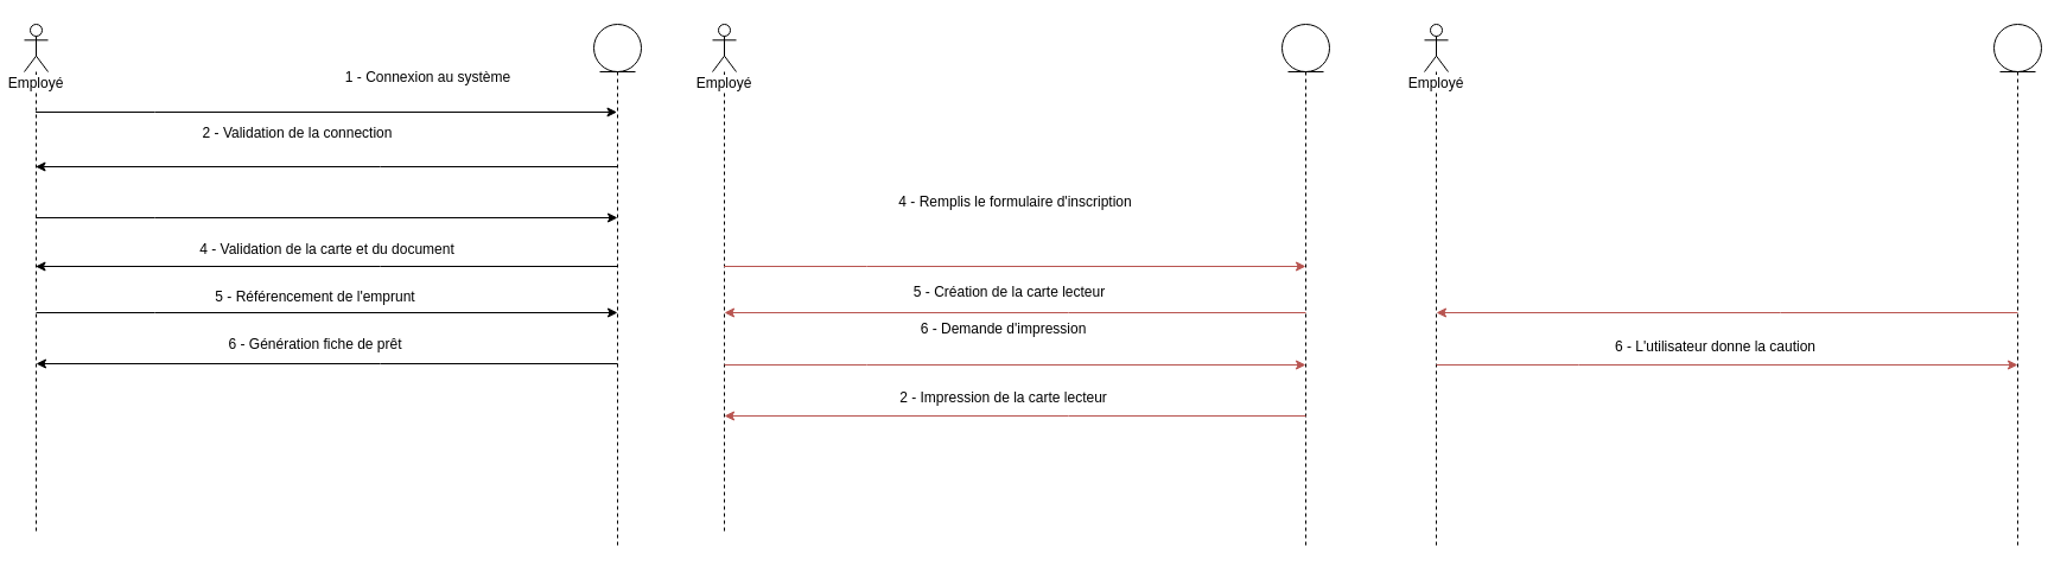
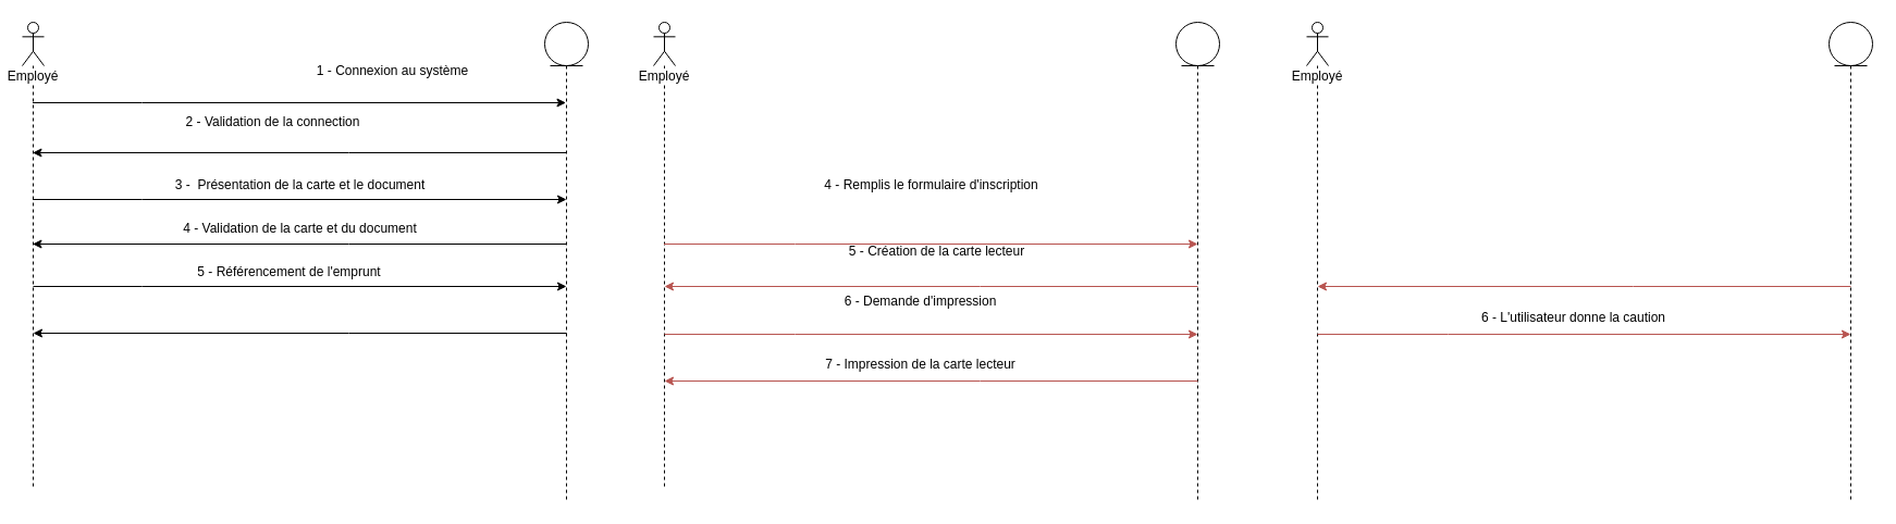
  <mxCell id="0" />
  <mxCell id="1" parent="0" />
  <mxCell id="2" value="" style="edgeStyle=orthogonalEdgeStyle;rounded=0;orthogonalLoop=1;jettySize=auto;html=1;" parent="1" source="3" edge="1"><mxGeometry relative="1" as="geometry"><mxPoint x="89.5" y="94" as="sourcePoint" /><mxPoint x="519.5" y="94" as="targetPoint" /><Array as="points"><mxPoint x="130" y="94" /><mxPoint x="130" y="94" /></Array></mxGeometry></mxCell>
  <mxCell id="3" value="Employé" style="shape=umlLifeline;participant=umlActor;perimeter=lifelinePerimeter;whiteSpace=wrap;html=1;container=1;collapsible=0;recursiveResize=0;verticalAlign=top;spacingTop=36;labelBackgroundColor=#ffffff;outlineConnect=0;" parent="1" vertex="1"><mxGeometry x="20" y="20" width="20" height="430" as="geometry" /></mxCell>
  <mxCell id="4" value="" style="edgeStyle=orthogonalEdgeStyle;rounded=0;orthogonalLoop=1;jettySize=auto;html=1;" parent="1" source="5" target="3" edge="1"><mxGeometry relative="1" as="geometry"><mxPoint x="339.5" y="170" as="targetPoint" /><Array as="points"><mxPoint x="320" y="140" /><mxPoint x="320" y="140" /></Array></mxGeometry></mxCell>
  <mxCell id="5" value="" style="shape=umlLifeline;participant=umlEntity;perimeter=lifelinePerimeter;whiteSpace=wrap;html=1;container=1;collapsible=0;recursiveResize=0;verticalAlign=top;spacingTop=36;labelBackgroundColor=#ffffff;outlineConnect=0;" parent="1" vertex="1"><mxGeometry x="500" y="20" width="40" height="440" as="geometry" /></mxCell>
  <mxCell id="6" value="1 - Connexion au système" style="text;html=1;align=center;verticalAlign=middle;resizable=0;points=[];autosize=1;" parent="1" vertex="1"><mxGeometry x="285" y="55" width="150" height="20" as="geometry" /></mxCell>
  <mxCell id="7" value="2 - Validation de la connection" style="text;html=1;align=center;verticalAlign=middle;resizable=0;points=[];autosize=1;" parent="1" vertex="1"><mxGeometry x="160" y="102" width="180" height="20" as="geometry" /></mxCell>
  <mxCell id="8" value="" style="edgeStyle=orthogonalEdgeStyle;rounded=0;orthogonalLoop=1;jettySize=auto;html=1;" parent="1" edge="1"><mxGeometry relative="1" as="geometry"><mxPoint x="29.5" y="183" as="sourcePoint" /><mxPoint x="520" y="183" as="targetPoint" /><Array as="points"><mxPoint x="130" y="183" /><mxPoint x="130" y="183" /></Array></mxGeometry></mxCell>
+ <mxCell id="9" value="3 -&amp;nbsp; Présentation de la carte et le document" style="text;html=1;align=center;verticalAlign=middle;resizable=0;points=[];autosize=1;" parent="1" vertex="1"><mxGeometry x="155" y="160" width="240" height="20" as="geometry" /></mxCell>
  <mxCell id="10" value="" style="edgeStyle=orthogonalEdgeStyle;rounded=0;orthogonalLoop=1;jettySize=auto;html=1;" parent="1" edge="1"><mxGeometry relative="1" as="geometry"><mxPoint x="29.5" y="224" as="targetPoint" /><Array as="points"><mxPoint x="320" y="224" /><mxPoint x="320" y="224" /></Array><mxPoint x="519.5" y="224" as="sourcePoint" /></mxGeometry></mxCell>
  <mxCell id="11" value="4 - Validation de la carte et du document" style="text;html=1;align=center;verticalAlign=middle;resizable=0;points=[];autosize=1;" parent="1" vertex="1"><mxGeometry x="160" y="200" width="230" height="20" as="geometry" /></mxCell>
  <mxCell id="12" value="" style="edgeStyle=orthogonalEdgeStyle;rounded=0;orthogonalLoop=1;jettySize=auto;html=1;" parent="1" edge="1"><mxGeometry relative="1" as="geometry"><mxPoint x="30" y="263" as="sourcePoint" /><mxPoint x="520" y="263" as="targetPoint" /><Array as="points"><mxPoint x="130" y="263" /><mxPoint x="130" y="263" /></Array></mxGeometry></mxCell>
  <mxCell id="13" value="5 - Référencement de l'emprunt" style="text;html=1;align=center;verticalAlign=middle;resizable=0;points=[];autosize=1;" parent="1" vertex="1"><mxGeometry x="175" y="240" width="180" height="20" as="geometry" /></mxCell>
  <mxCell id="14" value="" style="edgeStyle=orthogonalEdgeStyle;rounded=0;orthogonalLoop=1;jettySize=auto;html=1;" parent="1" edge="1"><mxGeometry relative="1" as="geometry"><mxPoint x="30" y="306" as="targetPoint" /><Array as="points"><mxPoint x="320" y="306" /><mxPoint x="320" y="306" /></Array><mxPoint x="520" y="306" as="sourcePoint" /></mxGeometry></mxCell>
- <mxCell id="15" value="6 - Génération fiche de prêt" style="text;html=1;align=center;verticalAlign=middle;resizable=0;points=[];autosize=1;" parent="1" vertex="1"><mxGeometry x="185" y="280" width="160" height="20" as="geometry" /></mxCell>
  <mxCell id="16" value="4 - Remplis le formulaire d'inscription" style="text;html=1;align=center;verticalAlign=middle;resizable=0;points=[];autosize=1;" parent="1" vertex="1"><mxGeometry x="750" y="160" width="210" height="20" as="geometry" /></mxCell>
- <mxCell id="17" value="5 - Création de la carte lecteur" style="text;html=1;align=center;verticalAlign=middle;resizable=0;points=[];autosize=1;" parent="1" vertex="1"><mxGeometry x="760" y="236" width="180" height="20" as="geometry" /></mxCell>
+ <mxCell id="17" value="5 - Création de la carte lecteur" style="text;html=1;align=center;verticalAlign=middle;resizable=0;points=[];autosize=1;" parent="1" vertex="1"><mxGeometry x="770" y="221" width="180" height="20" as="geometry" /></mxCell>
  <mxCell id="18" value="6 - Demande d'impression" style="text;html=1;align=center;verticalAlign=middle;resizable=0;points=[];autosize=1;" parent="1" vertex="1"><mxGeometry x="765" y="267" width="160" height="20" as="geometry" /></mxCell>
  <mxCell id="19" value="Employé" style="shape=umlLifeline;participant=umlActor;perimeter=lifelinePerimeter;whiteSpace=wrap;html=1;container=1;collapsible=0;recursiveResize=0;verticalAlign=top;spacingTop=36;labelBackgroundColor=#ffffff;outlineConnect=0;" parent="1" vertex="1"><mxGeometry x="600" y="20" width="20" height="430" as="geometry" /></mxCell>
  <mxCell id="20" value="" style="shape=umlLifeline;participant=umlEntity;perimeter=lifelinePerimeter;whiteSpace=wrap;html=1;container=1;collapsible=0;recursiveResize=0;verticalAlign=top;spacingTop=36;labelBackgroundColor=#ffffff;outlineConnect=0;" parent="1" vertex="1"><mxGeometry x="1080" y="20" width="40" height="440" as="geometry" /></mxCell>
  <mxCell id="21" value="" style="edgeStyle=orthogonalEdgeStyle;rounded=0;orthogonalLoop=1;jettySize=auto;html=1;fillColor=#f8cecc;strokeColor=#b85450;" parent="1" edge="1"><mxGeometry relative="1" as="geometry"><mxPoint x="609.5" y="224" as="sourcePoint" /><mxPoint x="1100" y="224" as="targetPoint" /><Array as="points"><mxPoint x="730" y="224" /><mxPoint x="730" y="224" /></Array></mxGeometry></mxCell>
  <mxCell id="22" value="" style="edgeStyle=orthogonalEdgeStyle;rounded=0;orthogonalLoop=1;jettySize=auto;html=1;fillColor=#f8cecc;strokeColor=#b85450;" parent="1" edge="1"><mxGeometry relative="1" as="geometry"><mxPoint x="610" y="263" as="targetPoint" /><Array as="points"><mxPoint x="900" y="263" /><mxPoint x="900" y="263" /></Array><mxPoint x="1100" y="263" as="sourcePoint" /></mxGeometry></mxCell>
  <mxCell id="23" value="" style="edgeStyle=orthogonalEdgeStyle;rounded=0;orthogonalLoop=1;jettySize=auto;html=1;fillColor=#f8cecc;strokeColor=#b85450;" parent="1" edge="1"><mxGeometry relative="1" as="geometry"><mxPoint x="610" y="307" as="sourcePoint" /><mxPoint x="1100" y="307" as="targetPoint" /><Array as="points"><mxPoint x="730" y="307" /><mxPoint x="730" y="307" /></Array></mxGeometry></mxCell>
  <mxCell id="24" value="" style="edgeStyle=orthogonalEdgeStyle;rounded=0;orthogonalLoop=1;jettySize=auto;html=1;fillColor=#f8cecc;strokeColor=#b85450;" parent="1" edge="1"><mxGeometry relative="1" as="geometry"><mxPoint x="610" y="350" as="targetPoint" /><Array as="points"><mxPoint x="900" y="350" /><mxPoint x="900" y="350" /></Array><mxPoint x="1100" y="350" as="sourcePoint" /></mxGeometry></mxCell>
- <mxCell id="25" value="2 - Impression de la carte lecteur" style="text;html=1;align=center;verticalAlign=middle;resizable=0;points=[];autosize=1;" parent="1" vertex="1"><mxGeometry x="750" y="325" width="190" height="20" as="geometry" /></mxCell>
+ <mxCell id="25" value="7 - Impression de la carte lecteur" style="text;html=1;align=center;verticalAlign=middle;resizable=0;points=[];autosize=1;" parent="1" vertex="1"><mxGeometry x="750" y="325" width="190" height="20" as="geometry" /></mxCell>
  <mxCell id="26" value="6 - L'utilisateur donne la caution" style="text;html=1;align=center;verticalAlign=middle;resizable=0;points=[];autosize=1;" parent="1" vertex="1"><mxGeometry x="1355" y="282" width="180" height="20" as="geometry" /></mxCell>
  <mxCell id="27" value="Employé" style="shape=umlLifeline;participant=umlActor;perimeter=lifelinePerimeter;whiteSpace=wrap;html=1;container=1;collapsible=0;recursiveResize=0;verticalAlign=top;spacingTop=36;labelBackgroundColor=#ffffff;outlineConnect=0;" parent="1" vertex="1"><mxGeometry x="1200" y="20" width="20" height="440" as="geometry" /></mxCell>
  <mxCell id="28" value="" style="shape=umlLifeline;participant=umlEntity;perimeter=lifelinePerimeter;whiteSpace=wrap;html=1;container=1;collapsible=0;recursiveResize=0;verticalAlign=top;spacingTop=36;labelBackgroundColor=#ffffff;outlineConnect=0;" parent="1" vertex="1"><mxGeometry x="1680" y="20" width="40" height="440" as="geometry" /></mxCell>
  <mxCell id="29" value="" style="edgeStyle=orthogonalEdgeStyle;rounded=0;orthogonalLoop=1;jettySize=auto;html=1;fillColor=#f8cecc;strokeColor=#b85450;" parent="1" edge="1"><mxGeometry relative="1" as="geometry"><mxPoint x="1210" y="263" as="targetPoint" /><Array as="points"><mxPoint x="1500" y="263" /><mxPoint x="1500" y="263" /></Array><mxPoint x="1700" y="263" as="sourcePoint" /></mxGeometry></mxCell>
  <mxCell id="30" value="" style="edgeStyle=orthogonalEdgeStyle;rounded=0;orthogonalLoop=1;jettySize=auto;html=1;fillColor=#f8cecc;strokeColor=#b85450;" parent="1" edge="1"><mxGeometry relative="1" as="geometry"><mxPoint x="1210" y="307" as="sourcePoint" /><mxPoint x="1700" y="307" as="targetPoint" /><Array as="points"><mxPoint x="1330" y="307" /><mxPoint x="1330" y="307" /></Array></mxGeometry></mxCell>
